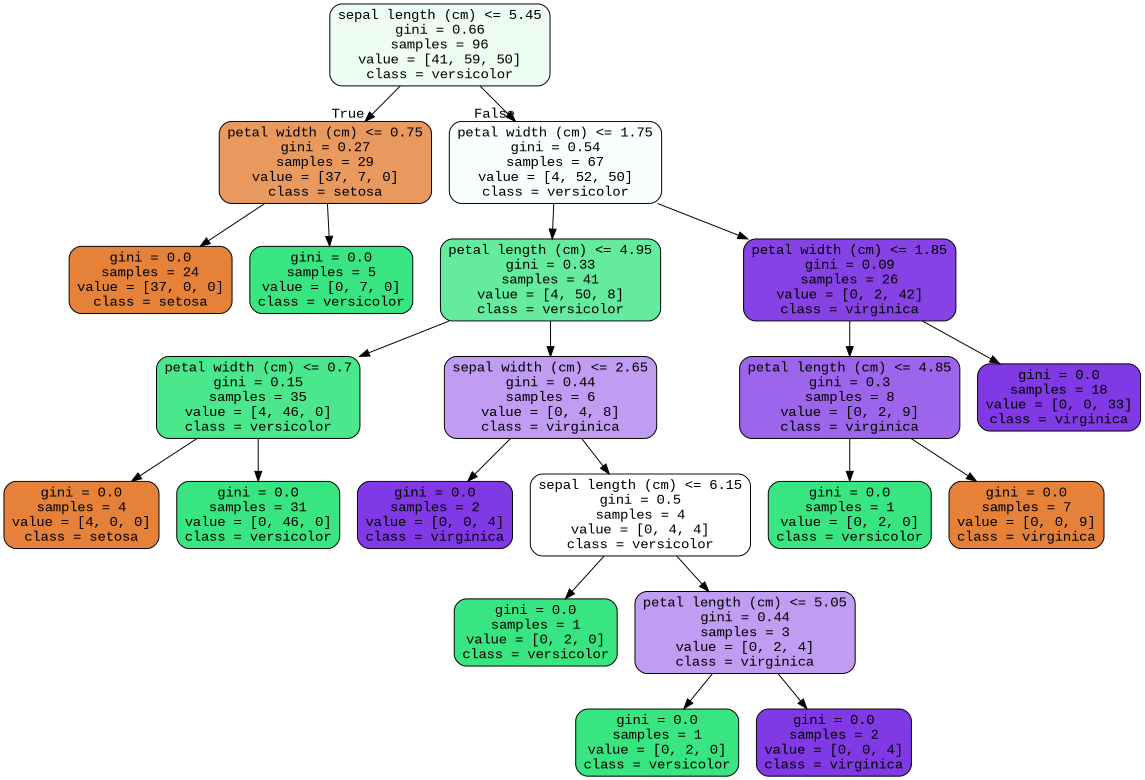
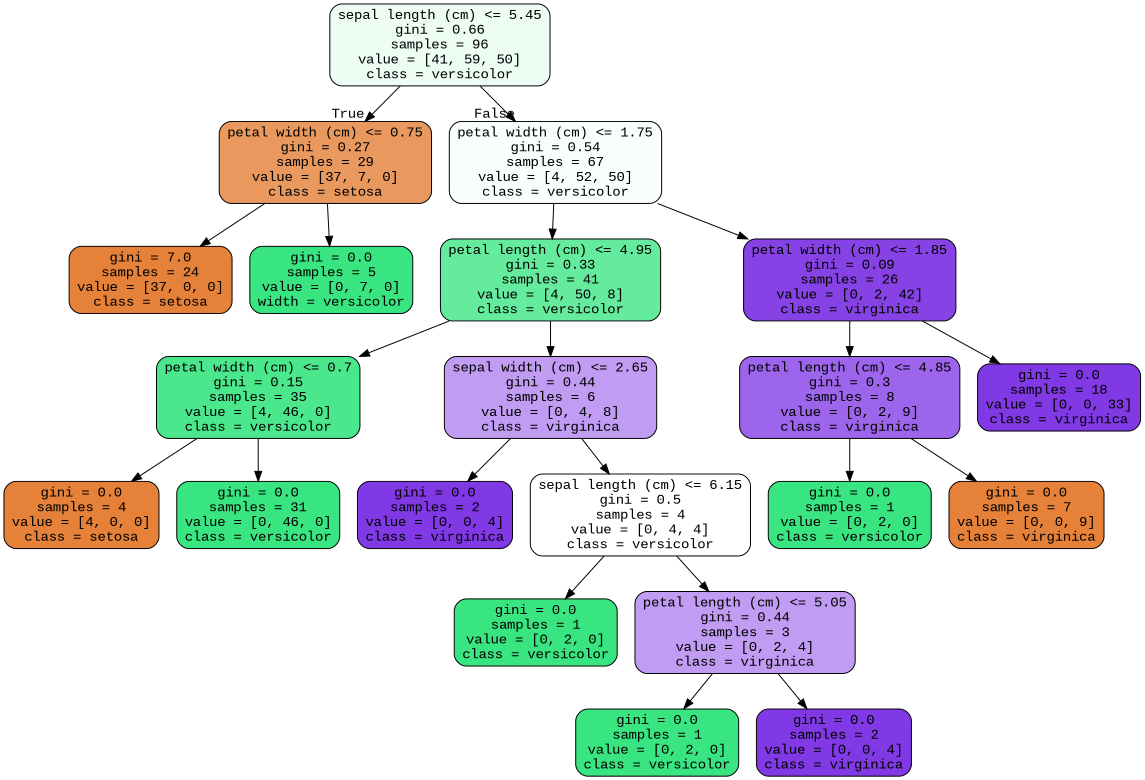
  digraph {
    fontname="Liberation Mono"
    node [color=black fillcolor="#39e581" fontname="Liberation Mono" shape=box style="filled, rounded"]
    edge [fontname="Liberation Mono"]
    n1 [fillcolor="#edfdf4" label="sepal length (cm) <= 5.45\ngini = 0.66\nsamples = 96\nvalue = [41, 59, 50]\nclass = versicolor"]
    n2 [fillcolor="#ea995e" label="petal width (cm) <= 0.75\ngini = 0.27\nsamples = 29\nvalue = [37, 7, 0]\nclass = setosa"]
    n3 [fillcolor="#f8fefa" label="petal width (cm) <= 1.75\ngini = 0.54\nsamples = 67\nvalue = [4, 52, 50]\nclass = versicolor"]
-   n4 [fillcolor="#e58139" label="gini = 0.0\nsamples = 24\nvalue = [37, 0, 0]\nclass = setosa"]
-   n5 [label="gini = 0.0\nsamples = 5\nvalue = [0, 7, 0]\nclass = versicolor"]
+   n4 [fillcolor="#e58139" label="gini = 7.0\nsamples = 24\nvalue = [37, 0, 0]\nclass = setosa"]
+   n5 [label="gini = 0.0\nsamples = 5\nvalue = [0, 7, 0]\nwidth = versicolor"]
    n6 [fillcolor="#65eb9d" label="petal length (cm) <= 4.95\ngini = 0.33\nsamples = 41\nvalue = [4, 50, 8]\nclass = versicolor"]
    n7 [fillcolor="#8742e6" label="petal width (cm) <= 1.85\ngini = 0.09\nsamples = 26\nvalue = [0, 2, 42]\nclass = virginica"]
    n8 [fillcolor="#4ae78c" label="petal width (cm) <= 0.7\ngini = 0.15\nsamples = 35\nvalue = [4, 46, 0]\nclass = versicolor"]
    n9 [fillcolor="#c09cf2" label="sepal width (cm) <= 2.65\ngini = 0.44\nsamples = 6\nvalue = [0, 4, 8]\nclass = virginica"]
    n10 [fillcolor="#9d65eb" label="petal length (cm) <= 4.85\ngini = 0.3\nsamples = 8\nvalue = [0, 2, 9]\nclass = virginica"]
    n11 [fillcolor="#8139e5" label="gini = 0.0\nsamples = 18\nvalue = [0, 0, 33]\nclass = virginica"]
    n12 [fillcolor="#e58139" label="gini = 0.0\nsamples = 4\nvalue = [4, 0, 0]\nclass = setosa"]
    n13 [label="gini = 0.0\nsamples = 31\nvalue = [0, 46, 0]\nclass = versicolor"]
    n14 [fillcolor="#8139e5" label="gini = 0.0\nsamples = 2\nvalue = [0, 0, 4]\nclass = virginica"]
    n15 [fillcolor="#ffffff" label="sepal length (cm) <= 6.15\ngini = 0.5\nsamples = 4\nvalue = [0, 4, 4]\nclass = versicolor"]
    n16 [label="gini = 0.0\nsamples = 1\nvalue = [0, 2, 0]\nclass = versicolor"]
    n17 [fillcolor="#c09cf2" label="petal length (cm) <= 5.05\ngini = 0.44\nsamples = 3\nvalue = [0, 2, 4]\nclass = virginica"]
    n18 [label="gini = 0.0\nsamples = 1\nvalue = [0, 2, 0]\nclass = versicolor"]
    n19 [fillcolor="#8139e5" label="gini = 0.0\nsamples = 2\nvalue = [0, 0, 4]\nclass = virginica"]
    n20 [label="gini = 0.0\nsamples = 1\nvalue = [0, 2, 0]\nclass = versicolor"]
    n21 [fillcolor="#e58139" label="gini = 0.0\nsamples = 7\nvalue = [0, 0, 9]\nclass = virginica"]
    n1 -> n2 [headlabel=True labelangle=45 labeldistance=2.5]
    n1 -> n3 [headlabel=False labelangle=-45 labeldistance=2.5]
    n2 -> n4
    n2 -> n5
    n3 -> n6
    n3 -> n7
    n6 -> n8
    n6 -> n9
    n7 -> n10
    n7 -> n11
    n8 -> n12
    n8 -> n13
    n9 -> n14
    n9 -> n15
    n10 -> n20
    n10 -> n21
    n15 -> n16
    n15 -> n17
    n17 -> n18
    n17 -> n19
  }
